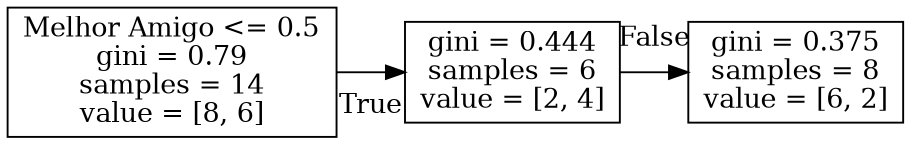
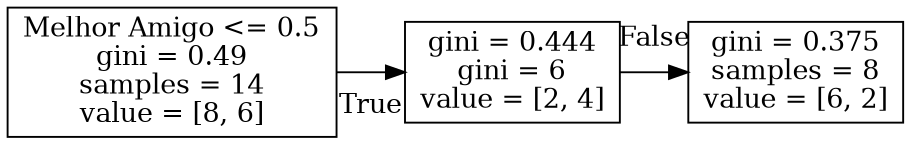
  digraph {
    rankdir=LR
    node [shape=box]
    edge [labeldistance=2.5]
-   n1 [label="Melhor Amigo <= 0.5\ngini = 0.79\nsamples = 14\nvalue = [8, 6]"]
-   n2 [label="gini = 0.444\nsamples = 6\nvalue = [2, 4]"]
+   n1 [label="Melhor Amigo <= 0.5\ngini = 0.49\nsamples = 14\nvalue = [8, 6]"]
+   n2 [label="gini = 0.444\ngini = 6\nvalue = [2, 4]"]
    n3 [label="gini = 0.375\nsamples = 8\nvalue = [6, 2]"]
    n1 -> n2 [headlabel=True labelangle=45]
    n2 -> n3 [headlabel=False labelangle=-45]
  }
